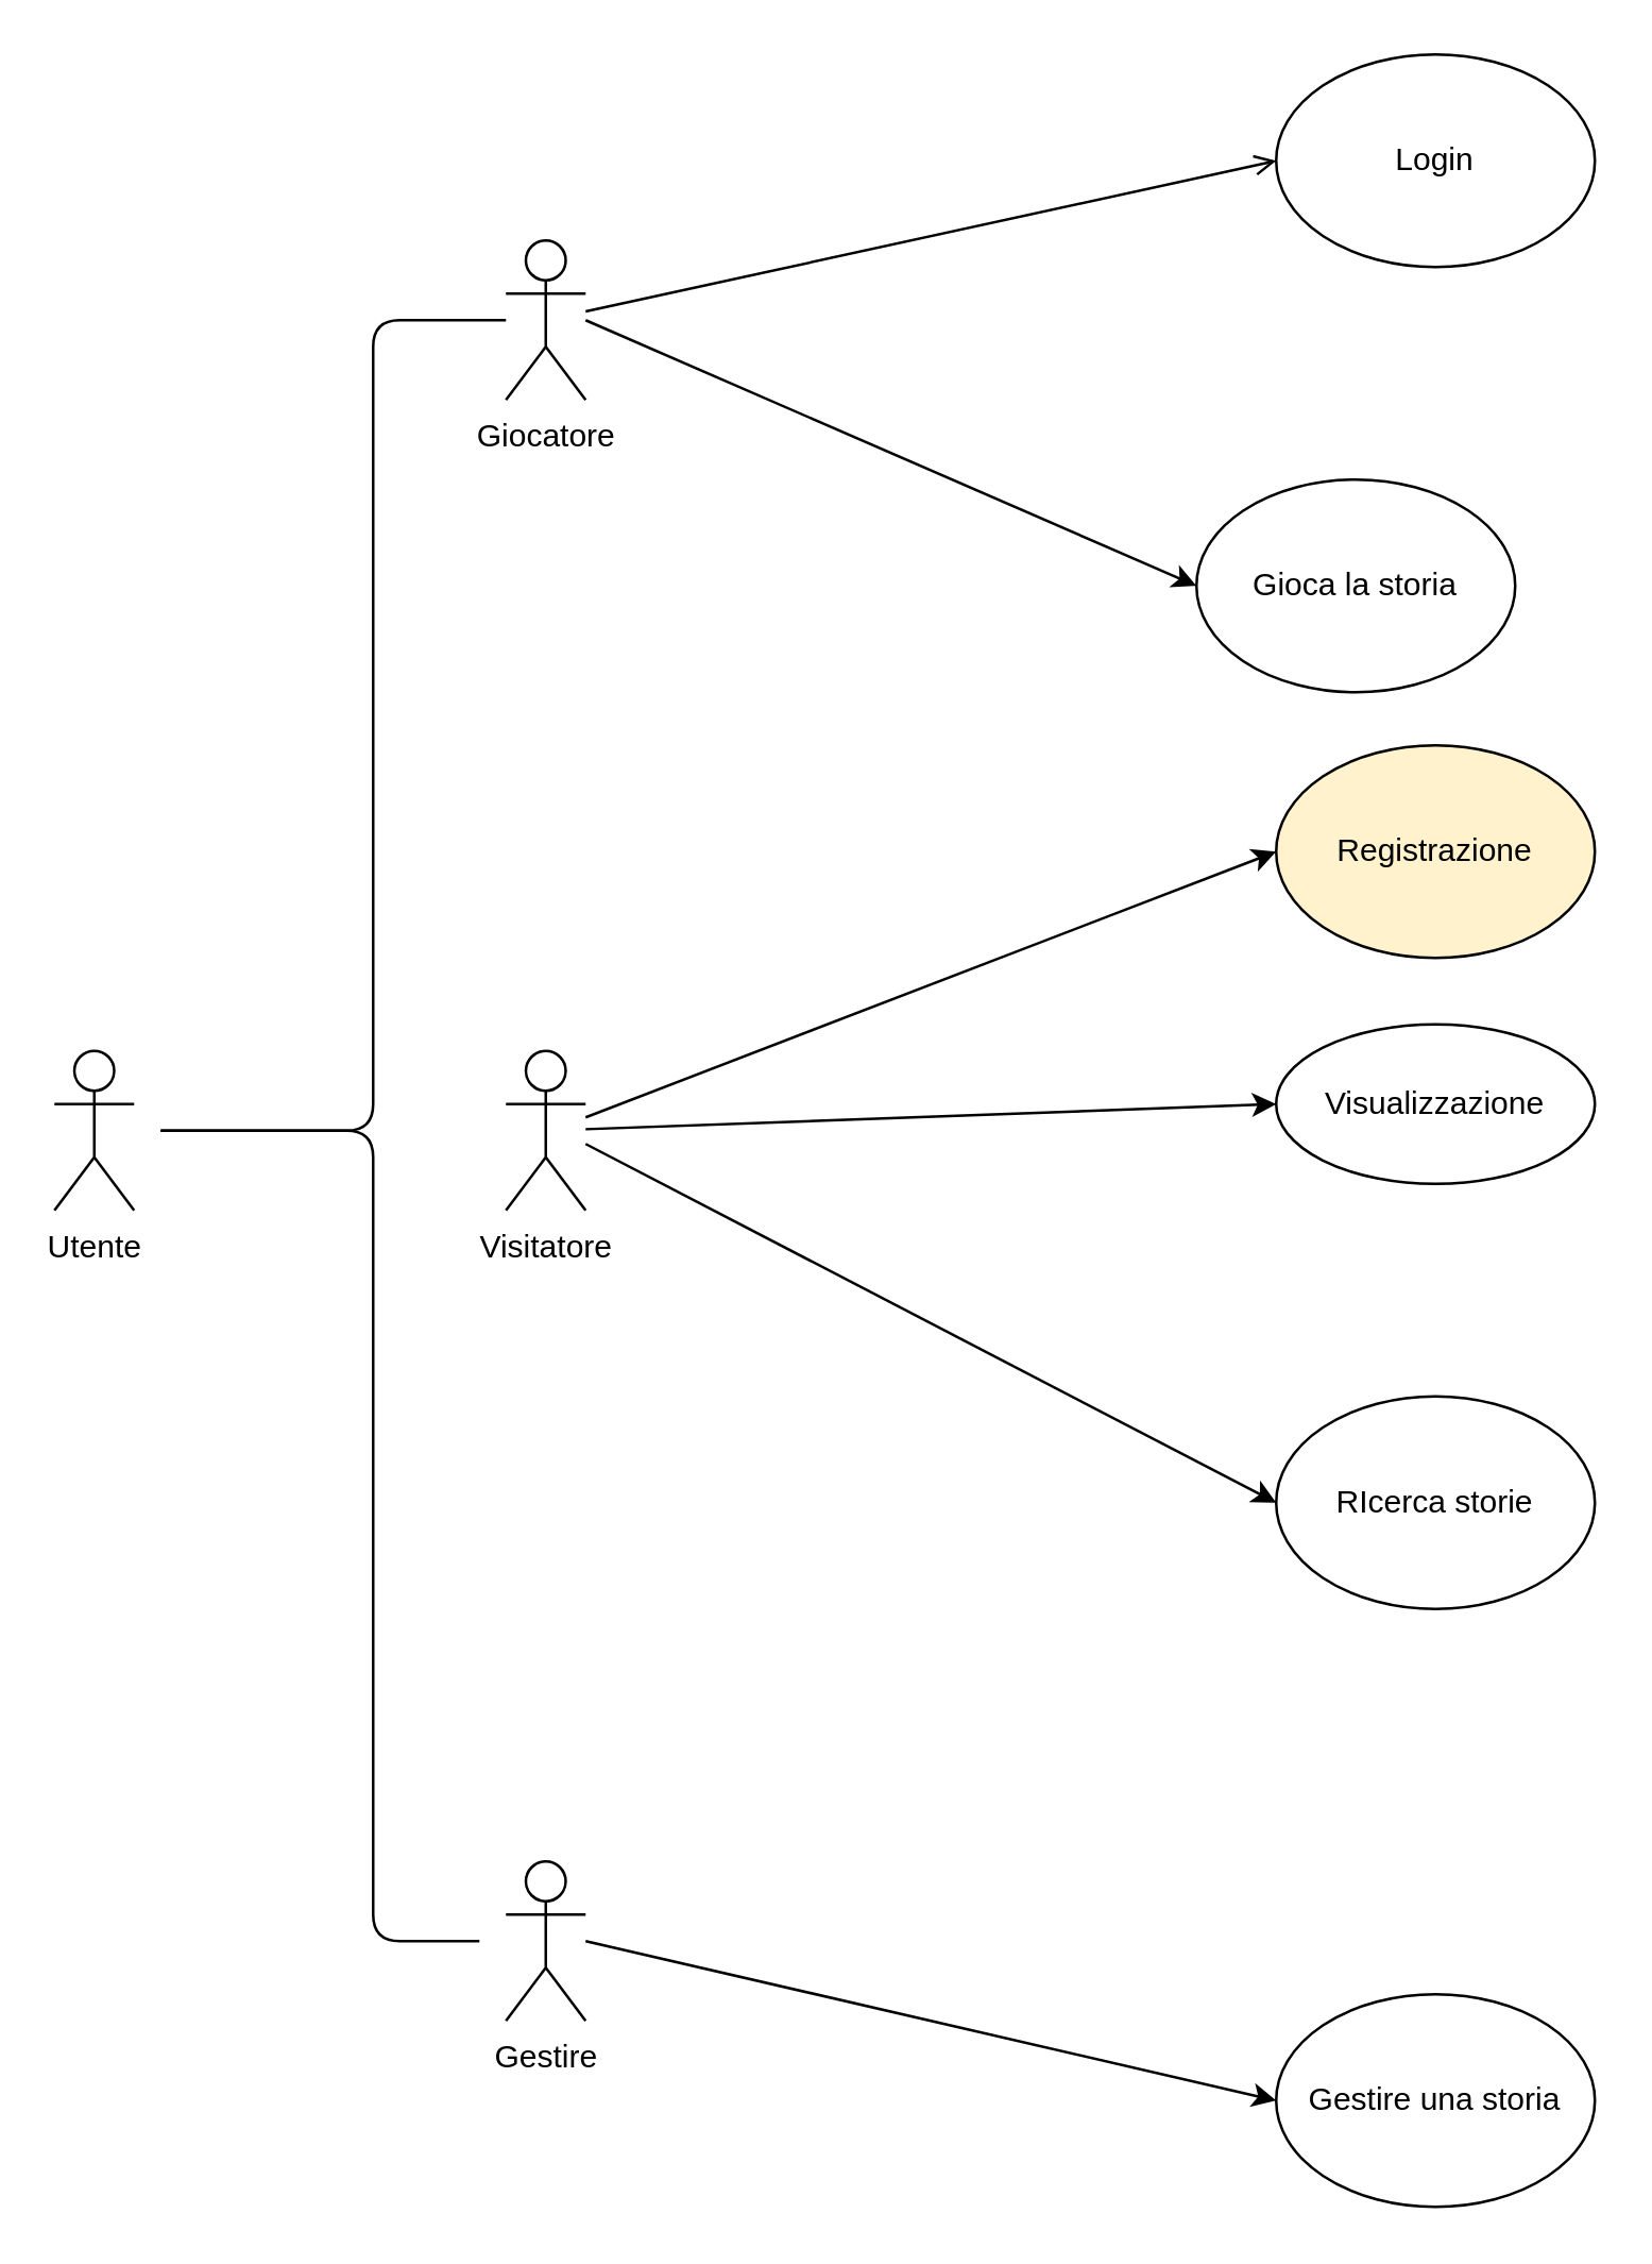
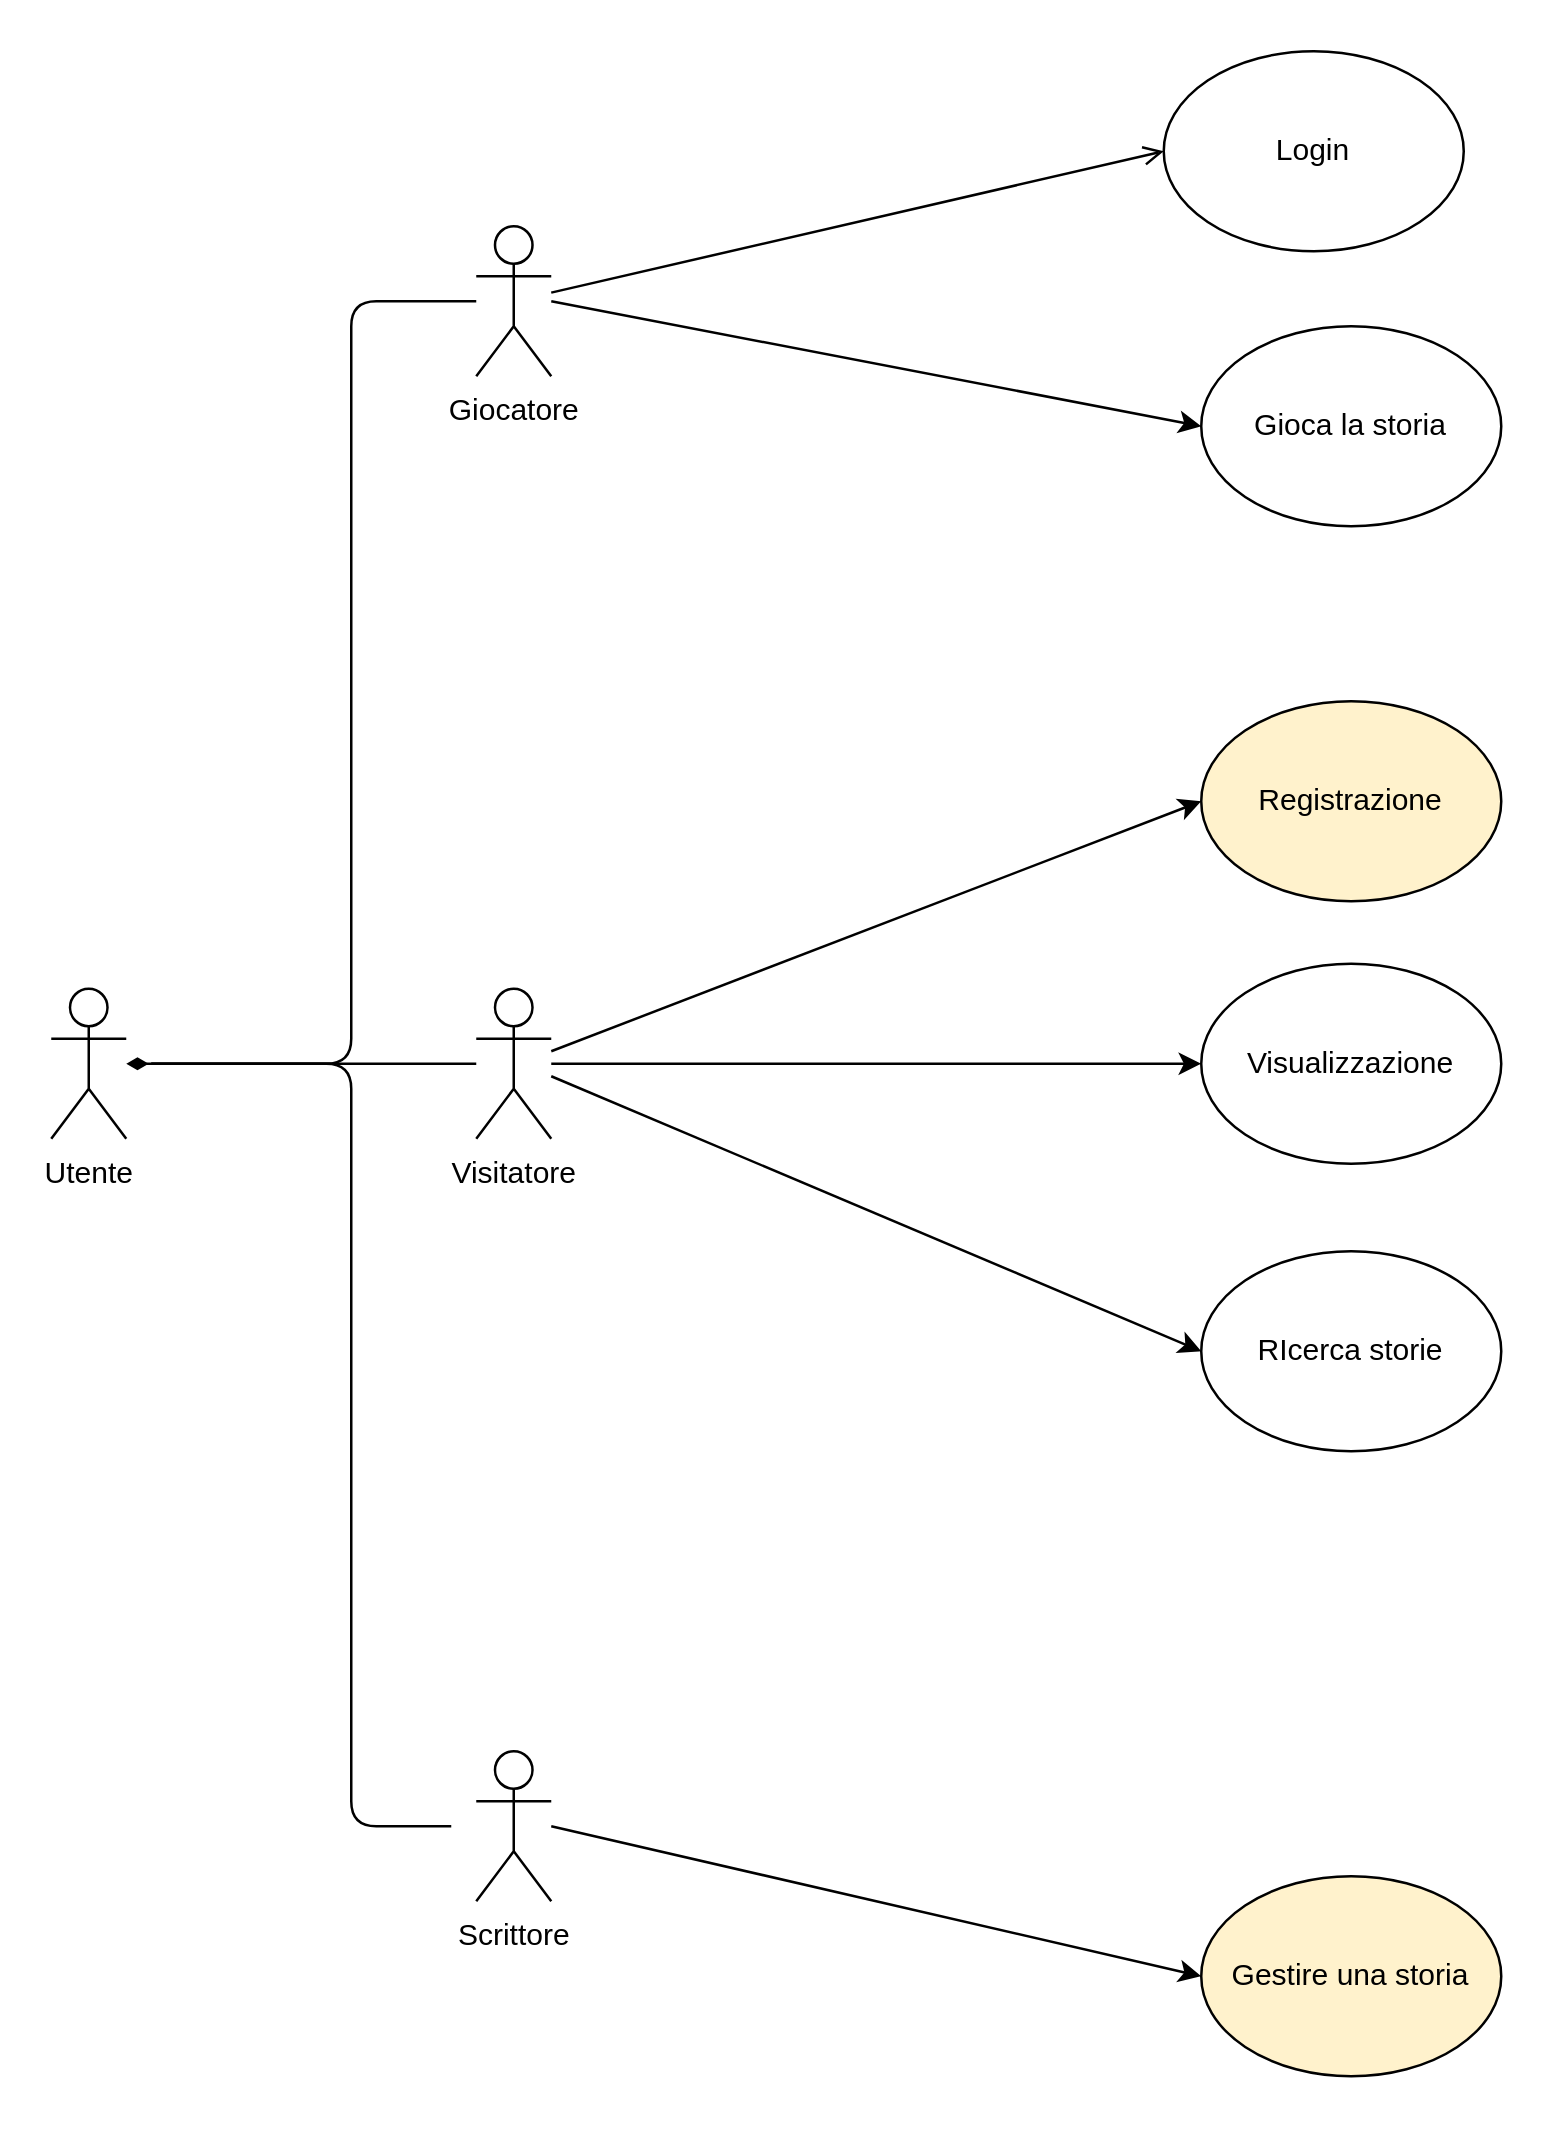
  <mxCell id="0" />
  <mxCell id="1" parent="0" />
  <mxCell id="2" value="Utente" style="shape=umlActor;verticalLabelPosition=bottom;verticalAlign=top;html=1;outlineConnect=0;" vertex="1" parent="1"><mxGeometry x="20" y="395" width="30" height="60" as="geometry" /></mxCell>
  <mxCell id="3" value="Visitatore" style="shape=umlActor;verticalLabelPosition=bottom;verticalAlign=top;html=1;outlineConnect=0;" vertex="1" parent="1"><mxGeometry x="190" y="395" width="30" height="60" as="geometry" /></mxCell>
  <mxCell id="4" value="Giocatore" style="shape=umlActor;verticalLabelPosition=bottom;verticalAlign=top;html=1;outlineConnect=0;" vertex="1" parent="1"><mxGeometry x="190" y="90" width="30" height="60" as="geometry" /></mxCell>
- <mxCell id="5" value="Gestire" style="shape=umlActor;verticalLabelPosition=bottom;verticalAlign=top;html=1;outlineConnect=0;" vertex="1" parent="1"><mxGeometry x="190" y="700" width="30" height="60" as="geometry" /></mxCell>
+ <mxCell id="5" value="Scrittore" style="shape=umlActor;verticalLabelPosition=bottom;verticalAlign=top;html=1;outlineConnect=0;" vertex="1" parent="1"><mxGeometry x="190" y="700" width="30" height="60" as="geometry" /></mxCell>
+ <mxCell id="6" value="" style="endArrow=diamondThin;html=1;endFill=1;" edge="1" parent="1" source="3" target="2"><mxGeometry width="50" height="50" relative="1" as="geometry"><mxPoint x="170" y="440" as="sourcePoint" /><mxPoint x="90" y="530" as="targetPoint" /></mxGeometry></mxCell>
  <mxCell id="7" value="" style="endArrow=none;html=1;" edge="1" parent="1" target="4"><mxGeometry width="50" height="50" relative="1" as="geometry"><mxPoint x="60" y="425" as="sourcePoint" /><mxPoint x="180" y="120" as="targetPoint" /><Array as="points"><mxPoint x="140" y="425" /><mxPoint x="140" y="120" /></Array></mxGeometry></mxCell>
  <mxCell id="8" value="" style="endArrow=none;html=1;" edge="1" parent="1"><mxGeometry width="50" height="50" relative="1" as="geometry"><mxPoint x="60" y="425" as="sourcePoint" /><mxPoint x="180" y="730" as="targetPoint" /><Array as="points"><mxPoint x="140" y="425" /><mxPoint x="140" y="730" /></Array></mxGeometry></mxCell>
  <mxCell id="9" value="" style="endArrow=classic;html=1;entryX=0;entryY=0.5;entryDx=0;entryDy=0;" edge="1" parent="1" source="3" target="14"><mxGeometry width="50" height="50" relative="1" as="geometry"><mxPoint x="380" y="450" as="sourcePoint" /><mxPoint x="430" y="425" as="targetPoint" /></mxGeometry></mxCell>
  <mxCell id="10" value="" style="endArrow=open;html=1;entryX=0;entryY=0.5;entryDx=0;entryDy=0;" edge="1" parent="1" source="4" target="11"><mxGeometry width="50" height="50" relative="1" as="geometry"><mxPoint x="350" y="140" as="sourcePoint" /><mxPoint x="430" y="120" as="targetPoint" /></mxGeometry></mxCell>
- <mxCell id="11" value="Login" style="ellipse;whiteSpace=wrap;html=1;" vertex="1" parent="1"><mxGeometry x="480" y="20" width="120" height="80" as="geometry" /></mxCell>
- <mxCell id="12" value="Gioca la storia" style="ellipse;whiteSpace=wrap;html=1;" vertex="1" parent="1"><mxGeometry x="450" y="180" width="120" height="80" as="geometry" /></mxCell>
+ <mxCell id="11" value="Login" style="ellipse;whiteSpace=wrap;html=1;" vertex="1" parent="1"><mxGeometry x="465" y="20" width="120" height="80" as="geometry" /></mxCell>
+ <mxCell id="12" value="Gioca la storia" style="ellipse;whiteSpace=wrap;html=1;" vertex="1" parent="1"><mxGeometry x="480" y="130" width="120" height="80" as="geometry" /></mxCell>
  <mxCell id="13" value="Registrazione" style="ellipse;whiteSpace=wrap;html=1;fillColor=#fff2cc;" vertex="1" parent="1"><mxGeometry x="480" y="280" width="120" height="80" as="geometry" /></mxCell>
- <mxCell id="14" value="Visualizzazione" style="ellipse;whiteSpace=wrap;html=1;" vertex="1" parent="1"><mxGeometry x="480" y="385" width="120" height="60" as="geometry" /></mxCell>
- <mxCell id="15" value="RIcerca storie" style="ellipse;whiteSpace=wrap;html=1;" vertex="1" parent="1"><mxGeometry x="480" y="525" width="120" height="80" as="geometry" /></mxCell>
- <mxCell id="16" value="Gestire una storia" style="ellipse;whiteSpace=wrap;html=1;" vertex="1" parent="1"><mxGeometry x="480" y="750" width="120" height="80" as="geometry" /></mxCell>
+ <mxCell id="14" value="Visualizzazione" style="ellipse;whiteSpace=wrap;html=1;" vertex="1" parent="1"><mxGeometry x="480" y="385" width="120" height="80" as="geometry" /></mxCell>
+ <mxCell id="15" value="RIcerca storie" style="ellipse;whiteSpace=wrap;html=1;" vertex="1" parent="1"><mxGeometry x="480" y="500" width="120" height="80" as="geometry" /></mxCell>
+ <mxCell id="16" value="Gestire una storia" style="ellipse;whiteSpace=wrap;html=1;fillColor=#fff2cc;" vertex="1" parent="1"><mxGeometry x="480" y="750" width="120" height="80" as="geometry" /></mxCell>
  <mxCell id="17" value="" style="endArrow=classic;html=1;entryX=0;entryY=0.5;entryDx=0;entryDy=0;" edge="1" parent="1" target="12"><mxGeometry width="50" height="50" relative="1" as="geometry"><mxPoint x="220" y="120" as="sourcePoint" /><mxPoint x="340" y="230" as="targetPoint" /></mxGeometry></mxCell>
  <mxCell id="18" value="" style="endArrow=classic;html=1;entryX=0;entryY=0.5;entryDx=0;entryDy=0;" edge="1" parent="1" target="13"><mxGeometry width="50" height="50" relative="1" as="geometry"><mxPoint x="220" y="420" as="sourcePoint" /><mxPoint x="300" y="310" as="targetPoint" /></mxGeometry></mxCell>
  <mxCell id="19" value="" style="endArrow=classic;html=1;entryX=0;entryY=0.5;entryDx=0;entryDy=0;" edge="1" parent="1" target="15"><mxGeometry width="50" height="50" relative="1" as="geometry"><mxPoint x="220" y="430" as="sourcePoint" /><mxPoint x="370" y="550" as="targetPoint" /></mxGeometry></mxCell>
  <mxCell id="20" value="" style="endArrow=classic;html=1;entryX=0;entryY=0.5;entryDx=0;entryDy=0;" edge="1" parent="1" target="16"><mxGeometry width="50" height="50" relative="1" as="geometry"><mxPoint x="220" y="730" as="sourcePoint" /><mxPoint x="320" y="570" as="targetPoint" /></mxGeometry></mxCell>
